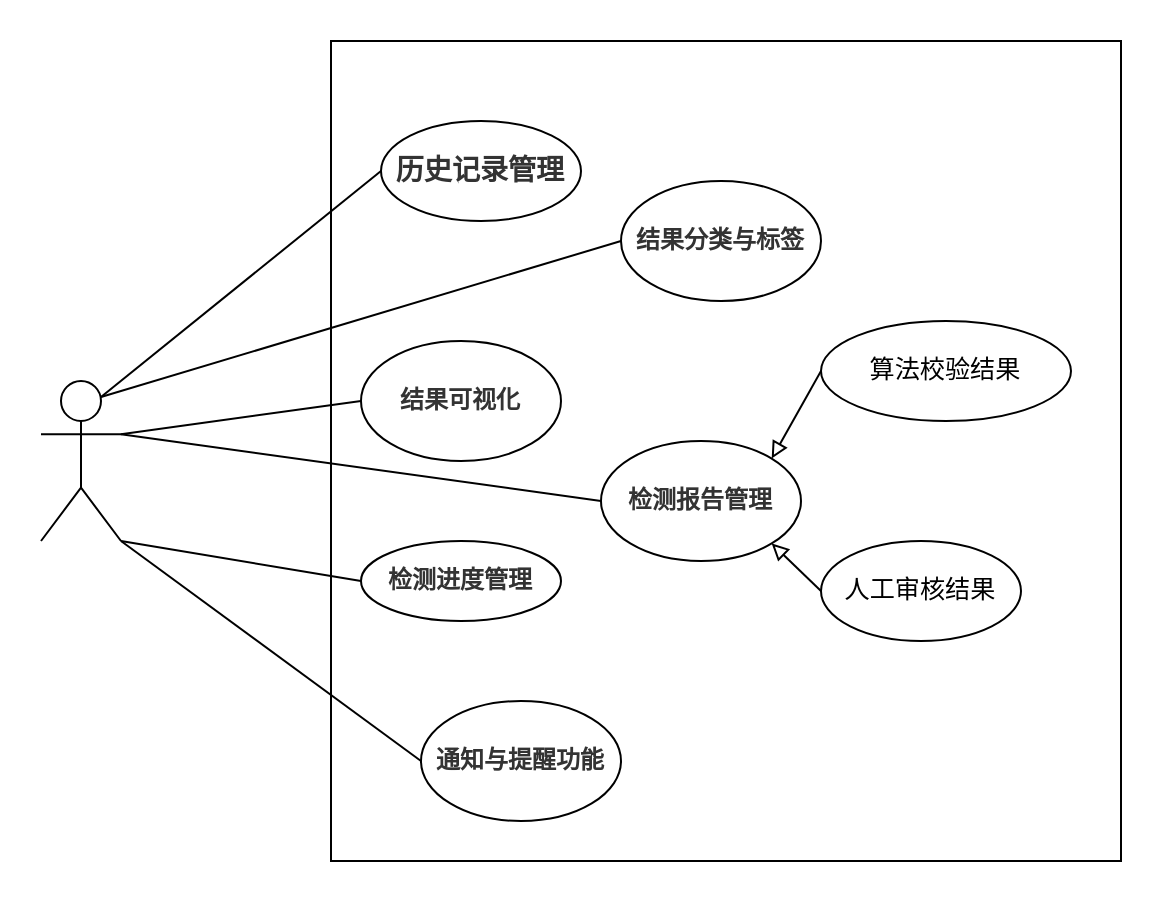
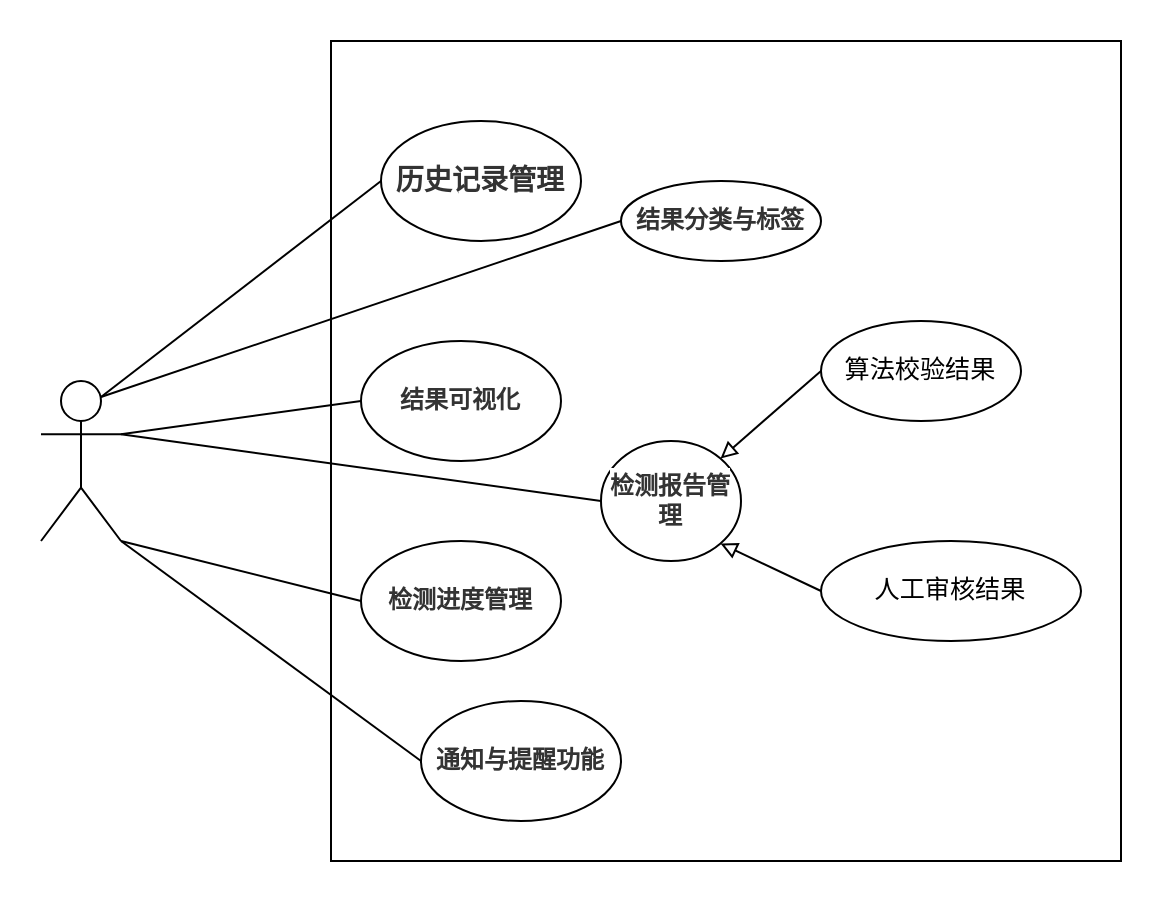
  <mxCell id="0" />
  <mxCell id="1" parent="0" />
  <mxCell id="2" value="" style="shape=umlActor;verticalLabelPosition=bottom;verticalAlign=top;html=1;outlineConnect=0;" vertex="1" parent="1"><mxGeometry x="20" y="190" width="40" height="80" as="geometry" /></mxCell>
- <mxCell id="3" value="&lt;h3 style=&quot;box-sizing: border-box; --tw-border-spacing-x: 0; --tw-border-spacing-y: 0; --tw-translate-x: 0; --tw-translate-y: 0; --tw-rotate: 0; --tw-skew-x: 0; --tw-skew-y: 0; --tw-scale-x: 1; --tw-scale-y: 1; --tw-pan-x: ; --tw-pan-y: ; --tw-pinch-zoom: ; --tw-scroll-snap-strictness: proximity; --tw-ordinal: ; --tw-slashed-zero: ; --tw-numeric-figure: ; --tw-numeric-spacing: ; --tw-numeric-fraction: ; --tw-ring-inset: ; --tw-ring-offset-width: 0px; --tw-ring-offset-color: #fff; --tw-ring-color: rgb(59 130 246 / .5); --tw-ring-offset-shadow: 0 0 #0000; --tw-ring-shadow: 0 0 #0000; --tw-shadow: 0 0 #0000; --tw-shadow-colored: 0 0 #0000; --tw-blur: ; --tw-brightness: ; --tw-contrast: ; --tw-grayscale: ; --tw-hue-rotate: ; --tw-invert: ; --tw-saturate: ; --tw-sepia: ; --tw-drop-shadow: ; --tw-backdrop-blur: ; --tw-backdrop-brightness: ; --tw-backdrop-contrast: ; --tw-backdrop-grayscale: ; --tw-backdrop-hue-rotate: ; --tw-backdrop-invert: ; --tw-backdrop-opacity: ; --tw-backdrop-saturate: ; --tw-backdrop-sepia: ; white-space-collapse: preserve; break-after: avoid-page; break-inside: avoid; orphans: 4; margin-top: 1rem; margin-bottom: 1rem; position: relative; line-height: 1.43; cursor: text; color: rgb(51, 51, 51); font-family: &amp;quot;Open Sans&amp;quot;, &amp;quot;Clear Sans&amp;quot;, &amp;quot;Helvetica Neue&amp;quot;, Helvetica, Arial, &amp;quot;Segoe UI Emoji&amp;quot;, sans-serif; text-align: start;&quot; class=&quot;md-end-block md-heading md-focus&quot;&gt;&lt;span style=&quot;box-sizing: border-box; --tw-border-spacing-x: 0; --tw-border-spacing-y: 0; --tw-translate-x: 0; --tw-translate-y: 0; --tw-rotate: 0; --tw-skew-x: 0; --tw-skew-y: 0; --tw-scale-x: 1; --tw-scale-y: 1; --tw-pan-x: ; --tw-pan-y: ; --tw-pinch-zoom: ; --tw-scroll-snap-strictness: proximity; --tw-ordinal: ; --tw-slashed-zero: ; --tw-numeric-figure: ; --tw-numeric-spacing: ; --tw-numeric-fraction: ; --tw-ring-inset: ; --tw-ring-offset-width: 0px; --tw-ring-offset-color: #fff; --tw-ring-color: rgb(59 130 246 / .5); --tw-ring-offset-shadow: 0 0 #0000; --tw-ring-shadow: 0 0 #0000; --tw-shadow: 0 0 #0000; --tw-shadow-colored: 0 0 #0000; --tw-blur: ; --tw-brightness: ; --tw-contrast: ; --tw-grayscale: ; --tw-hue-rotate: ; --tw-invert: ; --tw-saturate: ; --tw-sepia: ; --tw-drop-shadow: ; --tw-backdrop-blur: ; --tw-backdrop-brightness: ; --tw-backdrop-contrast: ; --tw-backdrop-grayscale: ; --tw-backdrop-hue-rotate: ; --tw-backdrop-invert: ; --tw-backdrop-opacity: ; --tw-backdrop-saturate: ; --tw-backdrop-sepia: ;&quot; class=&quot;md-plain md-expand&quot;&gt;历史记录管理&lt;/span&gt;&lt;/h3&gt;" style="ellipse;whiteSpace=wrap;html=1;fontSize=12;" vertex="1" parent="1"><mxGeometry x="190" y="60" width="100" height="50" as="geometry" /></mxCell>
- <mxCell id="4" value="&lt;span style=&quot;color: rgb(51, 51, 51); font-family: &amp;quot;Open Sans&amp;quot;, &amp;quot;Clear Sans&amp;quot;, &amp;quot;Helvetica Neue&amp;quot;, Helvetica, Arial, &amp;quot;Segoe UI Emoji&amp;quot;, sans-serif; font-weight: 700; orphans: 4; text-align: start; white-space-collapse: preserve; background-color: rgb(255, 255, 255);&quot;&gt;结果分类与标签&lt;/span&gt;" style="ellipse;whiteSpace=wrap;html=1;fontSize=12;" vertex="1" parent="1"><mxGeometry x="310" y="90" width="100" height="60" as="geometry" /></mxCell>
+ <mxCell id="3" value="&lt;h3 style=&quot;box-sizing: border-box; --tw-border-spacing-x: 0; --tw-border-spacing-y: 0; --tw-translate-x: 0; --tw-translate-y: 0; --tw-rotate: 0; --tw-skew-x: 0; --tw-skew-y: 0; --tw-scale-x: 1; --tw-scale-y: 1; --tw-pan-x: ; --tw-pan-y: ; --tw-pinch-zoom: ; --tw-scroll-snap-strictness: proximity; --tw-ordinal: ; --tw-slashed-zero: ; --tw-numeric-figure: ; --tw-numeric-spacing: ; --tw-numeric-fraction: ; --tw-ring-inset: ; --tw-ring-offset-width: 0px; --tw-ring-offset-color: #fff; --tw-ring-color: rgb(59 130 246 / .5); --tw-ring-offset-shadow: 0 0 #0000; --tw-ring-shadow: 0 0 #0000; --tw-shadow: 0 0 #0000; --tw-shadow-colored: 0 0 #0000; --tw-blur: ; --tw-brightness: ; --tw-contrast: ; --tw-grayscale: ; --tw-hue-rotate: ; --tw-invert: ; --tw-saturate: ; --tw-sepia: ; --tw-drop-shadow: ; --tw-backdrop-blur: ; --tw-backdrop-brightness: ; --tw-backdrop-contrast: ; --tw-backdrop-grayscale: ; --tw-backdrop-hue-rotate: ; --tw-backdrop-invert: ; --tw-backdrop-opacity: ; --tw-backdrop-saturate: ; --tw-backdrop-sepia: ; white-space-collapse: preserve; break-after: avoid-page; break-inside: avoid; orphans: 4; margin-top: 1rem; margin-bottom: 1rem; position: relative; line-height: 1.43; cursor: text; color: rgb(51, 51, 51); font-family: &amp;quot;Open Sans&amp;quot;, &amp;quot;Clear Sans&amp;quot;, &amp;quot;Helvetica Neue&amp;quot;, Helvetica, Arial, &amp;quot;Segoe UI Emoji&amp;quot;, sans-serif; text-align: start;&quot; class=&quot;md-end-block md-heading md-focus&quot;&gt;&lt;span style=&quot;box-sizing: border-box; --tw-border-spacing-x: 0; --tw-border-spacing-y: 0; --tw-translate-x: 0; --tw-translate-y: 0; --tw-rotate: 0; --tw-skew-x: 0; --tw-skew-y: 0; --tw-scale-x: 1; --tw-scale-y: 1; --tw-pan-x: ; --tw-pan-y: ; --tw-pinch-zoom: ; --tw-scroll-snap-strictness: proximity; --tw-ordinal: ; --tw-slashed-zero: ; --tw-numeric-figure: ; --tw-numeric-spacing: ; --tw-numeric-fraction: ; --tw-ring-inset: ; --tw-ring-offset-width: 0px; --tw-ring-offset-color: #fff; --tw-ring-color: rgb(59 130 246 / .5); --tw-ring-offset-shadow: 0 0 #0000; --tw-ring-shadow: 0 0 #0000; --tw-shadow: 0 0 #0000; --tw-shadow-colored: 0 0 #0000; --tw-blur: ; --tw-brightness: ; --tw-contrast: ; --tw-grayscale: ; --tw-hue-rotate: ; --tw-invert: ; --tw-saturate: ; --tw-sepia: ; --tw-drop-shadow: ; --tw-backdrop-blur: ; --tw-backdrop-brightness: ; --tw-backdrop-contrast: ; --tw-backdrop-grayscale: ; --tw-backdrop-hue-rotate: ; --tw-backdrop-invert: ; --tw-backdrop-opacity: ; --tw-backdrop-saturate: ; --tw-backdrop-sepia: ;&quot; class=&quot;md-plain md-expand&quot;&gt;历史记录管理&lt;/span&gt;&lt;/h3&gt;" style="ellipse;whiteSpace=wrap;html=1;fontSize=12;" vertex="1" parent="1"><mxGeometry x="190" y="60" width="100" height="60" as="geometry" /></mxCell>
+ <mxCell id="4" value="&lt;span style=&quot;color: rgb(51, 51, 51); font-family: &amp;quot;Open Sans&amp;quot;, &amp;quot;Clear Sans&amp;quot;, &amp;quot;Helvetica Neue&amp;quot;, Helvetica, Arial, &amp;quot;Segoe UI Emoji&amp;quot;, sans-serif; font-weight: 700; orphans: 4; text-align: start; white-space-collapse: preserve; background-color: rgb(255, 255, 255);&quot;&gt;结果分类与标签&lt;/span&gt;" style="ellipse;whiteSpace=wrap;html=1;fontSize=12;" vertex="1" parent="1"><mxGeometry x="310" y="90" width="100" height="40" as="geometry" /></mxCell>
  <mxCell id="5" value="&lt;span style=&quot;color: rgb(51, 51, 51); font-family: &amp;quot;Open Sans&amp;quot;, &amp;quot;Clear Sans&amp;quot;, &amp;quot;Helvetica Neue&amp;quot;, Helvetica, Arial, &amp;quot;Segoe UI Emoji&amp;quot;, sans-serif; font-weight: 700; orphans: 4; text-align: start; white-space-collapse: preserve; background-color: rgb(255, 255, 255);&quot;&gt;结果可视化&lt;/span&gt;" style="ellipse;whiteSpace=wrap;html=1;fontSize=12;" vertex="1" parent="1"><mxGeometry x="180" y="170" width="100" height="60" as="geometry" /></mxCell>
  <mxCell id="6" style="rounded=0;orthogonalLoop=1;jettySize=auto;html=1;exitX=0;exitY=0.5;exitDx=0;exitDy=0;entryX=1;entryY=0.333;entryDx=0;entryDy=0;entryPerimeter=0;endArrow=none;startFill=0;" edge="1" parent="1" source="7" target="2"><mxGeometry relative="1" as="geometry"><mxPoint x="70" y="240" as="targetPoint" /></mxGeometry></mxCell>
- <mxCell id="7" value="&lt;span style=&quot;color: rgb(51, 51, 51); font-family: &amp;quot;Open Sans&amp;quot;, &amp;quot;Clear Sans&amp;quot;, &amp;quot;Helvetica Neue&amp;quot;, Helvetica, Arial, &amp;quot;Segoe UI Emoji&amp;quot;, sans-serif; font-weight: 700; orphans: 4; text-align: start; white-space-collapse: preserve; background-color: rgb(255, 255, 255);&quot;&gt;检测报告管理&lt;/span&gt;" style="ellipse;whiteSpace=wrap;html=1;fontSize=12;" vertex="1" parent="1"><mxGeometry x="300" y="220" width="100" height="60" as="geometry" /></mxCell>
- <mxCell id="8" value="&lt;span style=&quot;color: rgb(51, 51, 51); font-family: &amp;quot;Open Sans&amp;quot;, &amp;quot;Clear Sans&amp;quot;, &amp;quot;Helvetica Neue&amp;quot;, Helvetica, Arial, &amp;quot;Segoe UI Emoji&amp;quot;, sans-serif; font-style: normal; font-variant-ligatures: normal; font-variant-caps: normal; font-weight: 700; letter-spacing: normal; orphans: 4; text-align: start; text-indent: 0px; text-transform: none; widows: 2; word-spacing: 0px; -webkit-text-stroke-width: 0px; white-space: pre-wrap; background-color: rgb(255, 255, 255); text-decoration-thickness: initial; text-decoration-style: initial; text-decoration-color: initial; float: none; display: inline !important;&quot;&gt;检测进度管理&lt;/span&gt;" style="ellipse;whiteSpace=wrap;html=1;fontSize=12;" vertex="1" parent="1"><mxGeometry x="180" y="270" width="100" height="40" as="geometry" /></mxCell>
+ <mxCell id="7" value="&lt;span style=&quot;color: rgb(51, 51, 51); font-family: &amp;quot;Open Sans&amp;quot;, &amp;quot;Clear Sans&amp;quot;, &amp;quot;Helvetica Neue&amp;quot;, Helvetica, Arial, &amp;quot;Segoe UI Emoji&amp;quot;, sans-serif; font-weight: 700; orphans: 4; text-align: start; white-space-collapse: preserve; background-color: rgb(255, 255, 255);&quot;&gt;检测报告管理&lt;/span&gt;" style="ellipse;whiteSpace=wrap;html=1;fontSize=12;" vertex="1" parent="1"><mxGeometry x="300" y="220" width="70" height="60" as="geometry" /></mxCell>
+ <mxCell id="8" value="&lt;span style=&quot;color: rgb(51, 51, 51); font-family: &amp;quot;Open Sans&amp;quot;, &amp;quot;Clear Sans&amp;quot;, &amp;quot;Helvetica Neue&amp;quot;, Helvetica, Arial, &amp;quot;Segoe UI Emoji&amp;quot;, sans-serif; font-style: normal; font-variant-ligatures: normal; font-variant-caps: normal; font-weight: 700; letter-spacing: normal; orphans: 4; text-align: start; text-indent: 0px; text-transform: none; widows: 2; word-spacing: 0px; -webkit-text-stroke-width: 0px; white-space: pre-wrap; background-color: rgb(255, 255, 255); text-decoration-thickness: initial; text-decoration-style: initial; text-decoration-color: initial; float: none; display: inline !important;&quot;&gt;检测进度管理&lt;/span&gt;" style="ellipse;whiteSpace=wrap;html=1;fontSize=12;" vertex="1" parent="1"><mxGeometry x="180" y="270" width="100" height="60" as="geometry" /></mxCell>
  <mxCell id="9" style="rounded=0;orthogonalLoop=1;jettySize=auto;html=1;exitX=0;exitY=0.5;exitDx=0;exitDy=0;entryX=1;entryY=1;entryDx=0;entryDy=0;entryPerimeter=0;endArrow=none;startFill=0;" edge="1" parent="1" source="10" target="2"><mxGeometry relative="1" as="geometry"><mxPoint x="80" y="290" as="targetPoint" /></mxGeometry></mxCell>
  <mxCell id="10" value="&lt;span style=&quot;color: rgb(51, 51, 51); font-family: &amp;quot;Open Sans&amp;quot;, &amp;quot;Clear Sans&amp;quot;, &amp;quot;Helvetica Neue&amp;quot;, Helvetica, Arial, &amp;quot;Segoe UI Emoji&amp;quot;, sans-serif; font-weight: 700; orphans: 4; text-align: start; white-space-collapse: preserve; background-color: rgb(255, 255, 255);&quot;&gt;通知与提醒功能&lt;/span&gt;" style="ellipse;whiteSpace=wrap;html=1;fontSize=12;" vertex="1" parent="1"><mxGeometry x="210" y="350" width="100" height="60" as="geometry" /></mxCell>
- <mxCell id="11" value="&lt;pre style=&quot;font-family: var(--ds-font-family-code); overflow: auto; padding: calc(var(--ds-md-zoom)*8px)calc(var(--ds-md-zoom)*12px); white-space: pre-wrap; word-break: break-all; font-size: 12.573px; font-style: normal; font-variant-ligatures: normal; font-variant-caps: normal; font-weight: 400; letter-spacing: normal; orphans: 2; text-align: start; text-indent: 0px; text-transform: none; widows: 2; word-spacing: 0px; -webkit-text-stroke-width: 0px; text-decoration-thickness: initial; text-decoration-style: initial; text-decoration-color: initial; margin: 0px !important;&quot;&gt;算法校验结果&lt;/pre&gt;" style="ellipse;whiteSpace=wrap;html=1;fontColor=default;" vertex="1" parent="1"><mxGeometry x="410" y="160" width="125" height="50" as="geometry" /></mxCell>
- <mxCell id="12" value="&lt;pre style=&quot;font-family: var(--ds-font-family-code); overflow: auto; padding: calc(var(--ds-md-zoom)*8px)calc(var(--ds-md-zoom)*12px); text-wrap: wrap; word-break: break-all; font-size: 12.573px; text-align: start; margin-top: 0px !important; margin-bottom: 0px !important;&quot;&gt;人工审核结果&lt;/pre&gt;" style="ellipse;whiteSpace=wrap;html=1;fontColor=default;" vertex="1" parent="1"><mxGeometry x="410" y="270" width="100" height="50" as="geometry" /></mxCell>
+ <mxCell id="11" value="&lt;pre style=&quot;font-family: var(--ds-font-family-code); overflow: auto; padding: calc(var(--ds-md-zoom)*8px)calc(var(--ds-md-zoom)*12px); white-space: pre-wrap; word-break: break-all; font-size: 12.573px; font-style: normal; font-variant-ligatures: normal; font-variant-caps: normal; font-weight: 400; letter-spacing: normal; orphans: 2; text-align: start; text-indent: 0px; text-transform: none; widows: 2; word-spacing: 0px; -webkit-text-stroke-width: 0px; text-decoration-thickness: initial; text-decoration-style: initial; text-decoration-color: initial; margin: 0px !important;&quot;&gt;算法校验结果&lt;/pre&gt;" style="ellipse;whiteSpace=wrap;html=1;fontColor=default;" vertex="1" parent="1"><mxGeometry x="410" y="160" width="100" height="50" as="geometry" /></mxCell>
+ <mxCell id="12" value="&lt;pre style=&quot;font-family: var(--ds-font-family-code); overflow: auto; padding: calc(var(--ds-md-zoom)*8px)calc(var(--ds-md-zoom)*12px); text-wrap: wrap; word-break: break-all; font-size: 12.573px; text-align: start; margin-top: 0px !important; margin-bottom: 0px !important;&quot;&gt;人工审核结果&lt;/pre&gt;" style="ellipse;whiteSpace=wrap;html=1;fontColor=default;" vertex="1" parent="1"><mxGeometry x="410" y="270" width="130" height="50" as="geometry" /></mxCell>
  <mxCell id="13" value="" style="endArrow=block;html=1;rounded=0;endFill=0;entryX=1;entryY=1;entryDx=0;entryDy=0;exitX=0;exitY=0.5;exitDx=0;exitDy=0;" edge="1" parent="1" source="12" target="7"><mxGeometry width="50" height="50" relative="1" as="geometry"><mxPoint x="50" y="520" as="sourcePoint" /><mxPoint x="100" y="470" as="targetPoint" /></mxGeometry></mxCell>
  <mxCell id="14" value="" style="endArrow=block;html=1;rounded=0;endFill=0;entryX=1;entryY=0;entryDx=0;entryDy=0;exitX=0;exitY=0.5;exitDx=0;exitDy=0;" edge="1" parent="1" source="11" target="7"><mxGeometry width="50" height="50" relative="1" as="geometry"><mxPoint x="134" y="550" as="sourcePoint" /><mxPoint x="184" y="500" as="targetPoint" /></mxGeometry></mxCell>
  <mxCell id="15" style="rounded=0;orthogonalLoop=1;jettySize=auto;html=1;exitX=0;exitY=0.5;exitDx=0;exitDy=0;entryX=0.75;entryY=0.1;entryDx=0;entryDy=0;entryPerimeter=0;endArrow=none;startFill=0;" edge="1" parent="1" source="3" target="2"><mxGeometry relative="1" as="geometry" /></mxCell>
  <mxCell id="16" style="rounded=0;orthogonalLoop=1;jettySize=auto;html=1;exitX=0;exitY=0.5;exitDx=0;exitDy=0;entryX=0.75;entryY=0.1;entryDx=0;entryDy=0;entryPerimeter=0;endArrow=none;startFill=0;" edge="1" parent="1" source="4" target="2"><mxGeometry relative="1" as="geometry" /></mxCell>
  <mxCell id="17" style="rounded=0;orthogonalLoop=1;jettySize=auto;html=1;exitX=0;exitY=0.5;exitDx=0;exitDy=0;entryX=1;entryY=0.333;entryDx=0;entryDy=0;entryPerimeter=0;endArrow=none;startFill=0;" edge="1" parent="1" source="5" target="2"><mxGeometry relative="1" as="geometry"><mxPoint x="70" y="240" as="targetPoint" /></mxGeometry></mxCell>
  <mxCell id="18" style="rounded=0;orthogonalLoop=1;jettySize=auto;html=1;exitX=0;exitY=0.5;exitDx=0;exitDy=0;entryX=1;entryY=1;entryDx=0;entryDy=0;entryPerimeter=0;endArrow=none;startFill=0;" edge="1" parent="1" source="8" target="2"><mxGeometry relative="1" as="geometry" /></mxCell>
  <mxCell id="19" value="" style="rounded=0;whiteSpace=wrap;html=1;fillColor=none;" vertex="1" parent="1"><mxGeometry x="165" y="20" width="395" height="410" as="geometry" /></mxCell>
